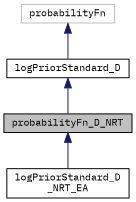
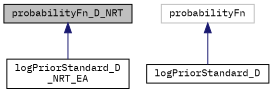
  digraph {
    fontname="IBM Plex Mono"
    node [color=black fillcolor=white fontname="IBM Plex Mono" fontsize=10 shape=record style=filled]
    edge [color=midnightblue dir=back fontname="IBM Plex Mono" fontsize=10 labelfontname=Helvetica labelfontsize=10 style=solid]
    n1 [fillcolor=grey75 fontcolor=black height=0.2 label=probabilityFn_D_NRT width=0.4]
    n2 [height=0.2 label="logPriorStandard_D\l_NRT_EA" width=0.4]
    n3 [height=0.2 label=logPriorStandard_D width=0.4]
    n4 [color=grey75 height=0.2 label=probabilityFn width=0.4]
    n1 -> n2
-   n3 -> n1
    n4 -> n3
  }
